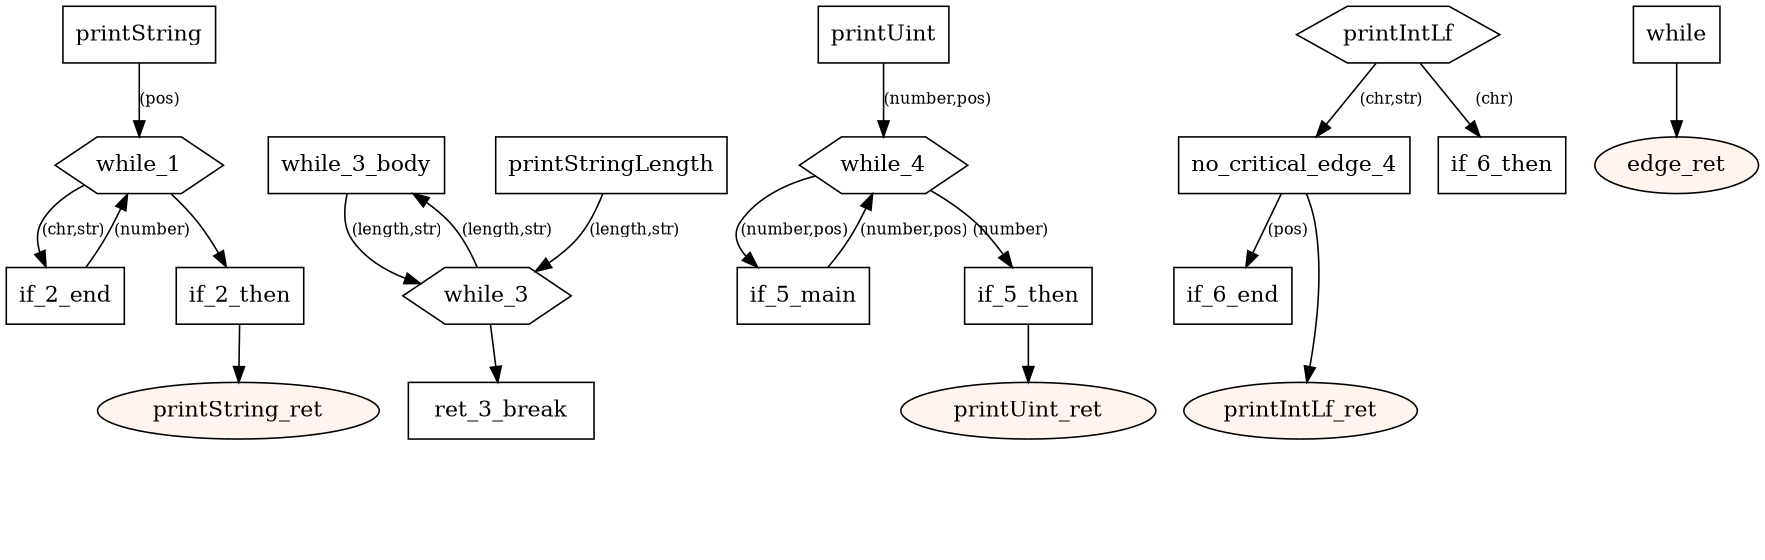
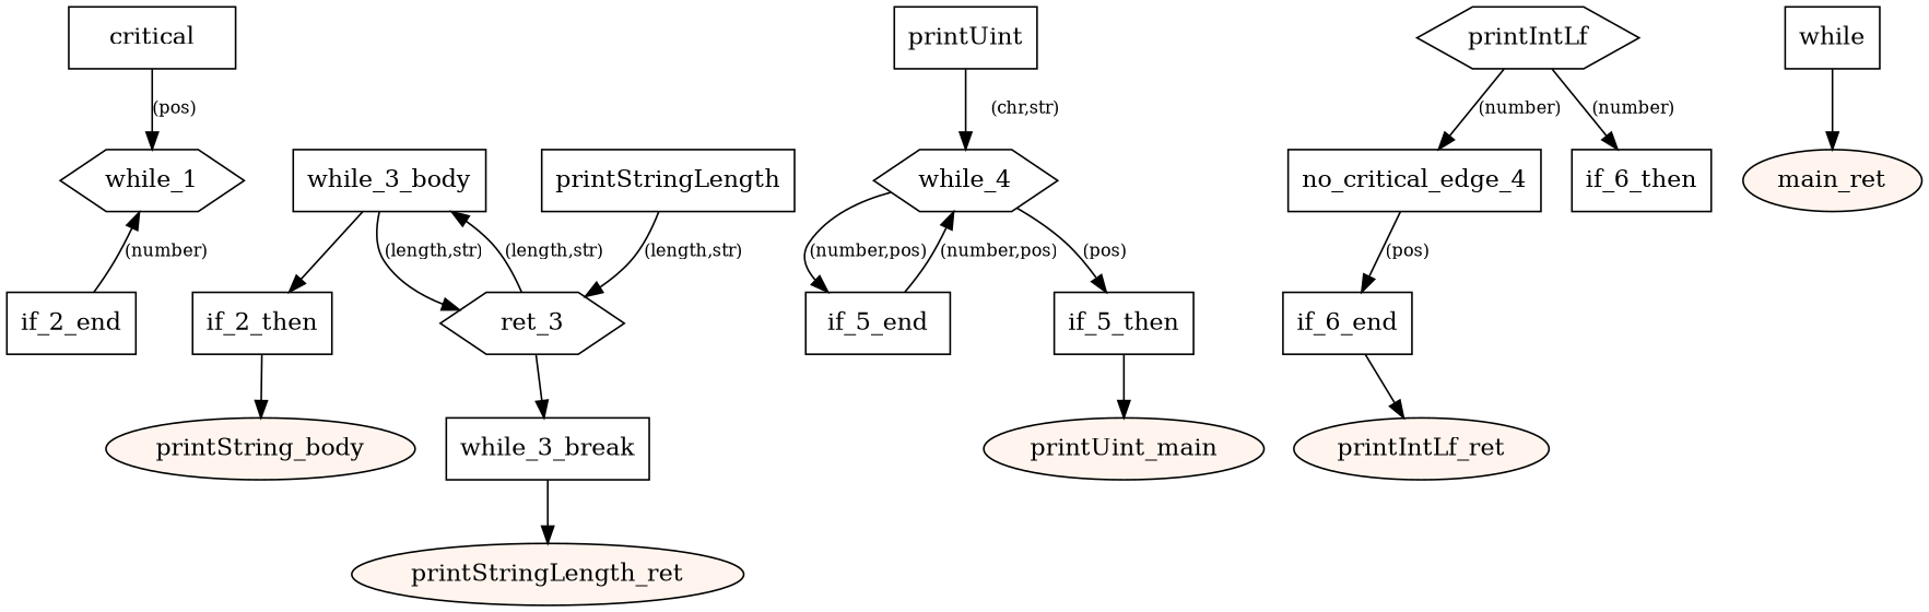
  digraph {
    node [shape=box]
    edge [fontsize="10pt"]
-   n1 [label=printString]
+   n1 [label=critical]
    n2 [label=while_1 shape=hexagon]
    n3 [label=if_2_end]
    n4 [label=if_2_then]
-   n5 [fillcolor="#fff5ee" label=printString_ret shape=oval style=filled]
+   n5 [fillcolor="#fff5ee" label=printString_body shape=oval style=filled]
    n6 [label=printStringLength]
-   n7 [label=while_3 shape=hexagon]
+   n7 [label=ret_3 shape=hexagon]
    n8 [label=while_3_body]
-   n9 [label=ret_3_break]
+   n9 [label=while_3_break]
+   n10 [fillcolor="#fff5ee" label=printStringLength_ret shape=oval style=filled]
    n11 [label=printUint]
    n12 [label=while_4 shape=hexagon]
-   n13 [label=if_5_main]
+   n13 [label=if_5_end]
    n14 [label=if_5_then]
-   n15 [fillcolor="#fff5ee" label=printUint_ret shape=oval style=filled]
+   n15 [fillcolor="#fff5ee" label=printUint_main shape=oval style=filled]
    n16 [label=printIntLf shape=hexagon]
    n17 [label=no_critical_edge_4]
    n18 [label=if_6_then]
    n19 [label=if_6_end]
    n20 [fillcolor="#fff5ee" label=printIntLf_ret shape=oval style=filled]
    n21 [label=while]
-   n22 [fillcolor="#fff5ee" label=edge_ret shape=oval style=filled]
+   n22 [fillcolor="#fff5ee" label=main_ret shape=oval style=filled]
    subgraph sub_1 {
      n1
      n2
      n3
      n4
      n5
    }
    subgraph sub_2 {
      n6
      n7
      n8
      n9
+     n10
    }
    subgraph sub_3 {
      n11
      n12
      n13
      n14
      n15
    }
    subgraph sub_4 {
      n16
      n17
      n18
      n19
      n20
    }
    subgraph sub_5 {
      n21
      n22
    }
    n1 -> n2 [label="(pos)"]
-   n2 -> n3 [label="(chr,str)"]
-   n2 -> n4
+   n8 -> n4
    n3 -> n2 [label="(number)"]
    n4 -> n5
    n6 -> n7 [label="(length,str)"]
    n7 -> n8 [label="(length,str)"]
    n7 -> n9
    n8 -> n7 [label="(length,str)"]
-   n11 -> n12 [label="(number,pos)"]
+   n9 -> n10
+   n11 -> n12 [label="(chr,str)"]
    n12 -> n13 [label="(number,pos)"]
-   n12 -> n14 [label="(number)"]
+   n12 -> n14 [label="(pos)"]
    n13 -> n12 [label="(number,pos)"]
    n14 -> n15
-   n16 -> n17 [label="(chr,str)"]
-   n16 -> n18 [label="(chr)"]
+   n16 -> n17 [label="(number)"]
+   n16 -> n18 [label="(number)"]
    n17 -> n19 [label="(pos)"]
-   n17 -> n20
+   n19 -> n20
    n21 -> n22
  }
